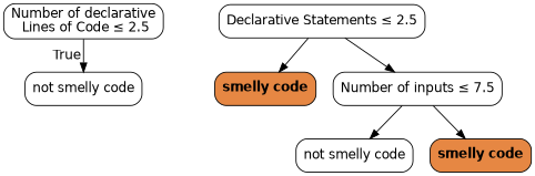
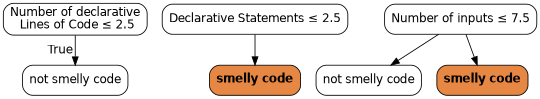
  digraph {
    node [color=black fillcolor="#FFFFFF" fontname=helvetica shape=box style="filled, rounded"]
    edge [fontname=helvetica]
    n1 [label=<Number of declarative<br/> Lines of Code &le; 2.5>]
    n2 [label=<not smelly code>]
    n3 [label=<Declarative Statements &le; 2.5>]
    n4 [fillcolor="#e68743" label=<<b>smelly code</b>>]
    n5 [label=<Number of inputs &le; 7.5>]
    n6 [label=<not smelly code>]
    n7 [fillcolor="#e68743" label=<<b>smelly code</b>>]
    n1 -> n2 [headlabel=True labelangle=45 labeldistance=2.5]
    n3 -> n4
-   n3 -> n5
    n5 -> n6
    n5 -> n7
  }
